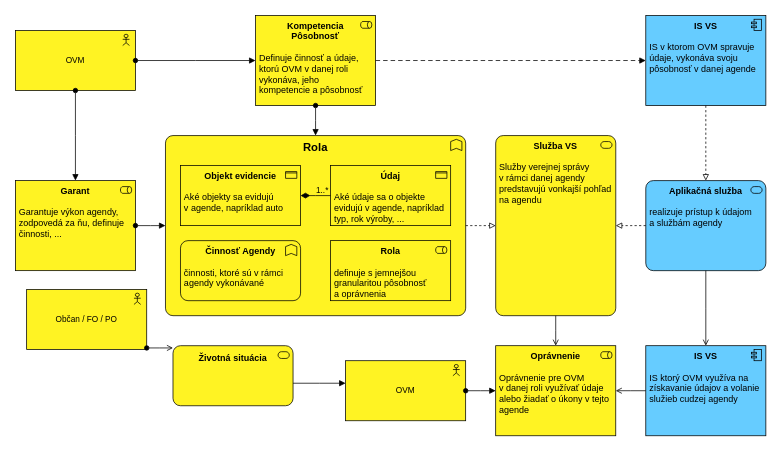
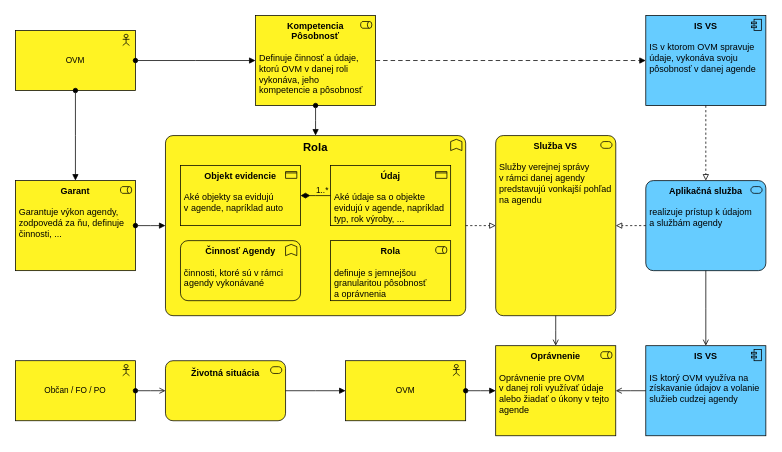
  <mxCell id="0" />
  <mxCell id="1" parent="0" />
  <mxCell id="2" value="&lt;span style=&quot;font-size: 11px;&quot;&gt;OVM&lt;/span&gt;" style="html=1;outlineConnect=0;whiteSpace=wrap;fillColor=#FFF323;shape=mxgraph.archimate3.application;appType=actor;archiType=square;strokeColor=#000000;" parent="1" vertex="1"><mxGeometry x="20" y="40" width="160" height="80" as="geometry" /></mxCell>
  <mxCell id="3" value="&lt;span&gt;Rola&lt;/span&gt;" style="html=1;outlineConnect=0;whiteSpace=wrap;fillColor=#FFF323;shape=mxgraph.archimate3.application;appType=func;archiType=rounded;strokeColor=#000000;verticalAlign=top;fontStyle=1;fontSize=15;" parent="1" vertex="1"><mxGeometry x="220" y="180" width="400" height="240" as="geometry" /></mxCell>
  <mxCell id="4" value="&lt;span style=&quot;font-size: 12px;&quot;&gt;&lt;b&gt;Oprávnenie&lt;/b&gt;&lt;/span&gt;&lt;div&gt;&lt;span style=&quot;font-size: 12px;&quot;&gt;&lt;br&gt;&lt;/span&gt;&lt;/div&gt;&lt;div style=&quot;text-align: left;&quot;&gt;&lt;span style=&quot;font-size: 12px;&quot;&gt;Oprávnenie pre OVM v&lt;/span&gt;&lt;span style=&quot;background-color: transparent; text-align: center;&quot;&gt;&amp;nbsp;d&lt;/span&gt;&lt;span style=&quot;background-color: transparent; color: light-dark(rgb(0, 0, 0), rgb(255, 255, 255));&quot;&gt;anej roli využívať údaje alebo žiadať o úkony v tejto agende&lt;/span&gt;&lt;/div&gt;" style="html=1;outlineConnect=0;whiteSpace=wrap;fillColor=#FFF323;shape=mxgraph.archimate3.application;appType=role;archiType=square;strokeColor=#000000;verticalAlign=top;align=center;spacingLeft=4;spacingRight=4;spacing=2;fontFamily=Helvetica;fontSize=12;fontColor=default;" parent="1" vertex="1"><mxGeometry x="660" y="460" width="160" height="120" as="geometry" /></mxCell>
  <mxCell id="5" value="&lt;b&gt;Rola&lt;/b&gt;&lt;div&gt;&lt;br&gt;&lt;/div&gt;&lt;div style=&quot;text-align: left;&quot;&gt;definuje s jemnejšou granularitou pôsobnosť a&amp;nbsp;oprávnenia&lt;/div&gt;" style="html=1;outlineConnect=0;whiteSpace=wrap;fillColor=#FFF323;shape=mxgraph.archimate3.application;appType=role;archiType=square;strokeColor=#000000;verticalAlign=top;align=center;spacingLeft=4;spacingRight=4;spacing=2;fontFamily=Helvetica;fontSize=12;fontColor=default;" parent="1" vertex="1"><mxGeometry x="440" y="320" width="160" height="80" as="geometry" /></mxCell>
  <mxCell id="6" value="&lt;b&gt;Kompetencia&lt;/b&gt;&lt;div&gt;&lt;b&gt;Pôsobnosť&lt;/b&gt;&lt;b&gt;&lt;br&gt;&lt;/b&gt;&lt;div&gt;&lt;b&gt;&lt;br&gt;&lt;/b&gt;&lt;/div&gt;&lt;div style=&quot;text-align: left;&quot;&gt;Definuje činnosť a údaje, ktorú OVM v danej roli vykonáva, jeho kompetencie a pôsobnosť&lt;/div&gt;&lt;/div&gt;" style="html=1;outlineConnect=0;whiteSpace=wrap;fillColor=#FFF323;shape=mxgraph.archimate3.application;appType=role;archiType=square;strokeColor=#000000;align=center;verticalAlign=top;fontFamily=Helvetica;fontSize=12;fontColor=default;spacing=2;spacingLeft=4;spacingRight=4;" parent="1" vertex="1"><mxGeometry x="340" y="20" width="160" height="120" as="geometry" /></mxCell>
  <mxCell id="7" value="&lt;b&gt;Garant&lt;/b&gt;&lt;div&gt;&lt;br&gt;&lt;/div&gt;&lt;div style=&quot;text-align: left;&quot;&gt;Garantuje výkon agendy, zodpovedá za ňu, definuje činnosti, ...&lt;/div&gt;" style="html=1;outlineConnect=0;whiteSpace=wrap;fillColor=#FFF323;shape=mxgraph.archimate3.application;appType=role;archiType=square;strokeColor=#000000;verticalAlign=top;align=center;spacingLeft=4;spacingRight=4;spacing=2;fontFamily=Helvetica;fontSize=12;fontColor=default;" parent="1" vertex="1"><mxGeometry x="20" y="240" width="160" height="120" as="geometry" /></mxCell>
  <mxCell id="8" value="" style="endArrow=block;html=1;endFill=1;startArrow=oval;startFill=1;edgeStyle=elbowEdgeStyle;elbow=vertical;rounded=0;" parent="1" source="2" target="7" edge="1"><mxGeometry width="160" relative="1" as="geometry"><mxPoint x="100" y="260" as="sourcePoint" /><mxPoint x="180" y="450" as="targetPoint" /></mxGeometry></mxCell>
  <mxCell id="9" value="&lt;b&gt;Činnosť Agendy&lt;/b&gt;&lt;div&gt;&lt;br&gt;&lt;/div&gt;&lt;div style=&quot;text-align: left;&quot;&gt;činnosti, ktoré sú v rámci agendy vykonávané&lt;/div&gt;" style="html=1;outlineConnect=0;whiteSpace=wrap;fillColor=#FFF323;shape=mxgraph.archimate3.application;appType=func;archiType=rounded;strokeColor=#000000;verticalAlign=top;spacing=2;spacingLeft=4;spacingRight=4;" parent="1" vertex="1"><mxGeometry x="240" y="320" width="160" height="80" as="geometry" /></mxCell>
  <mxCell id="10" value="&lt;b&gt;Objekt evidencie&lt;/b&gt;&lt;div&gt;&lt;br&gt;&lt;div&gt;&lt;div style=&quot;text-align: left;&quot;&gt;&lt;span style=&quot;background-color: transparent; color: light-dark(rgb(0, 0, 0), rgb(255, 255, 255));&quot;&gt;Aké objekty sa evidujú v&lt;/span&gt;&lt;span style=&quot;background-color: transparent; text-align: center;&quot;&gt;&amp;nbsp;&lt;/span&gt;&lt;span style=&quot;background-color: transparent; color: light-dark(rgb(0, 0, 0), rgb(255, 255, 255));&quot;&gt;agende, napríklad auto&lt;/span&gt;&lt;/div&gt;&lt;/div&gt;&lt;/div&gt;" style="html=1;outlineConnect=0;whiteSpace=wrap;fillColor=#FFF323;shape=mxgraph.archimate3.application;appType=passive;archiType=square;strokeColor=#000000;verticalAlign=top;spacing=2;spacingLeft=4;spacingRight=4;" parent="1" vertex="1"><mxGeometry x="240" y="220" width="160" height="80" as="geometry" /></mxCell>
  <mxCell id="11" value="&lt;b&gt;Údaj&lt;/b&gt;&lt;div&gt;&lt;br&gt;&lt;div&gt;&lt;div style=&quot;text-align: left;&quot;&gt;&lt;span style=&quot;background-color: transparent; color: light-dark(rgb(0, 0, 0), rgb(255, 255, 255));&quot;&gt;Aké údaje sa o objekte evidujú v agende, napríklad typ, rok výroby, ...&lt;/span&gt;&lt;/div&gt;&lt;div style=&quot;text-align: left;&quot;&gt;&lt;br&gt;&lt;/div&gt;&lt;/div&gt;&lt;/div&gt;" style="html=1;outlineConnect=0;whiteSpace=wrap;fillColor=#FFF323;shape=mxgraph.archimate3.application;appType=passive;archiType=square;strokeColor=#000000;verticalAlign=top;spacing=2;spacingLeft=4;spacingRight=4;" parent="1" vertex="1"><mxGeometry x="440" y="220" width="160" height="80" as="geometry" /></mxCell>
  <mxCell id="12" value="" style="html=1;startArrow=diamondThin;startFill=1;startSize=10;endArrow=none;endFill=0;rounded=0;strokeColor=#000000;edgeStyle=elbowEdgeStyle;horizontal=1;verticalAlign=middle;" parent="1" source="10" target="11" edge="1"><mxGeometry width="160" relative="1" as="geometry"><mxPoint x="325" y="408.5" as="sourcePoint" /><mxPoint x="530" y="628.5" as="targetPoint" /></mxGeometry></mxCell>
  <mxCell id="13" value="1..*" style="edgeLabel;html=1;align=left;verticalAlign=middle;resizable=0;points=[];labelBackgroundColor=none;" parent="12" vertex="1" connectable="0"><mxGeometry relative="1" as="geometry"><mxPoint x="-1" y="-8" as="offset" /></mxGeometry></mxCell>
  <mxCell id="14" value="" style="endArrow=block;html=1;endFill=1;startArrow=oval;startFill=1;edgeStyle=elbowEdgeStyle;elbow=vertical;rounded=0;" parent="1" source="7" target="3" edge="1"><mxGeometry width="160" relative="1" as="geometry"><mxPoint x="-10" y="327" as="sourcePoint" /><mxPoint x="30" y="327" as="targetPoint" /><Array as="points" /></mxGeometry></mxCell>
  <mxCell id="15" value="" style="endArrow=block;html=1;endFill=1;startArrow=oval;startFill=1;edgeStyle=elbowEdgeStyle;elbow=vertical;rounded=0;" parent="1" source="2" target="6" edge="1"><mxGeometry width="160" relative="1" as="geometry"><mxPoint x="300" y="80" as="sourcePoint" /><mxPoint x="50" y="-10" as="targetPoint" /></mxGeometry></mxCell>
  <mxCell id="16" value="" style="endArrow=block;html=1;endFill=1;startArrow=oval;startFill=1;edgeStyle=elbowEdgeStyle;rounded=0;" parent="1" source="6" target="3" edge="1"><mxGeometry width="160" relative="1" as="geometry"><mxPoint x="440" y="-10" as="sourcePoint" /><mxPoint x="440" y="30" as="targetPoint" /></mxGeometry></mxCell>
  <mxCell id="17" value="&lt;b&gt;IS VS&lt;/b&gt;&lt;div&gt;&lt;br&gt;&lt;/div&gt;&lt;div style=&quot;text-align: left;&quot;&gt;IS v ktorom OVM spravuje údaje, vykonáva svoju pôsobnosť v danej agende&lt;/div&gt;" style="html=1;outlineConnect=0;whiteSpace=wrap;fillColor=#66CCFF;shape=mxgraph.archimate3.application;appType=comp;archiType=square;strokeColor=#000000;verticalAlign=top;spacingLeft=4;spacingRight=4;" parent="1" vertex="1"><mxGeometry x="860" y="20" width="160" height="120" as="geometry" /></mxCell>
  <mxCell id="18" value="&lt;b&gt;Aplikačná služba&lt;/b&gt;&lt;div&gt;&lt;br&gt;&lt;/div&gt;&lt;div style=&quot;text-align: left;&quot;&gt;realizuje prístup k údajom a&amp;nbsp;službám agendy&lt;/div&gt;" style="html=1;outlineConnect=0;whiteSpace=wrap;fillColor=#66CCFF;shape=mxgraph.archimate3.application;appType=serv;archiType=rounded;strokeColor=#000000;align=center;verticalAlign=top;spacingLeft=4;spacingRight=4;fontFamily=Helvetica;fontSize=12;fontColor=default;" parent="1" vertex="1"><mxGeometry x="860" y="240" width="160" height="120" as="geometry" /></mxCell>
  <mxCell id="19" value="&lt;span style=&quot;font-size: 11px;&quot;&gt;OVM&lt;/span&gt;" style="html=1;outlineConnect=0;whiteSpace=wrap;fillColor=#FFF323;shape=mxgraph.archimate3.application;appType=actor;archiType=square;strokeColor=#000000;" parent="1" vertex="1"><mxGeometry x="460" y="480" width="160" height="80" as="geometry" /></mxCell>
  <mxCell id="20" value="" style="endArrow=block;html=1;endFill=1;startArrow=oval;startFill=1;edgeStyle=elbowEdgeStyle;elbow=vertical;rounded=0;" parent="1" source="19" target="4" edge="1"><mxGeometry width="160" relative="1" as="geometry"><mxPoint x="350" y="470" as="sourcePoint" /><mxPoint x="350" y="430" as="targetPoint" /></mxGeometry></mxCell>
  <mxCell id="21" value="&lt;b&gt;IS VS&lt;/b&gt;&lt;div&gt;&lt;br&gt;&lt;/div&gt;&lt;div style=&quot;text-align: left;&quot;&gt;IS ktorý OVM využíva na získavanie údajov a volanie služieb cudzej agendy&lt;/div&gt;" style="html=1;outlineConnect=0;whiteSpace=wrap;fillColor=#66CCFF;shape=mxgraph.archimate3.application;appType=comp;archiType=square;strokeColor=#000000;align=center;verticalAlign=top;spacingLeft=4;spacingRight=4;fontFamily=Helvetica;fontSize=12;fontColor=default;" parent="1" vertex="1"><mxGeometry x="860" y="460" width="160" height="120" as="geometry" /></mxCell>
  <mxCell id="22" value="" style="edgeStyle=elbowEdgeStyle;html=1;endArrow=block;elbow=vertical;endFill=0;dashed=1;rounded=0;exitX=1;exitY=0.5;exitDx=0;exitDy=0;exitPerimeter=0;" parent="1" source="3" target="27" edge="1"><mxGeometry width="160" relative="1" as="geometry"><mxPoint x="870" y="380" as="sourcePoint" /><mxPoint x="710" y="380" as="targetPoint" /></mxGeometry></mxCell>
  <mxCell id="23" value="" style="edgeStyle=elbowEdgeStyle;html=1;endArrow=block;elbow=vertical;endFill=0;dashed=1;rounded=0;" parent="1" source="17" target="18" edge="1"><mxGeometry width="160" relative="1" as="geometry"><mxPoint x="870" y="310" as="sourcePoint" /><mxPoint x="830" y="310" as="targetPoint" /></mxGeometry></mxCell>
  <mxCell id="24" value="" style="edgeStyle=elbowEdgeStyle;html=1;endArrow=open;elbow=vertical;endFill=1;rounded=0;" parent="1" source="18" target="21" edge="1"><mxGeometry width="160" relative="1" as="geometry"><mxPoint x="900" y="420" as="sourcePoint" /><mxPoint x="1060" y="420" as="targetPoint" /></mxGeometry></mxCell>
  <mxCell id="25" value="" style="edgeStyle=elbowEdgeStyle;html=1;endArrow=block;dashed=1;elbow=vertical;endFill=1;dashPattern=6 4;rounded=0;" parent="1" source="6" target="17" edge="1"><mxGeometry width="160" relative="1" as="geometry"><mxPoint x="550" y="-30" as="sourcePoint" /><mxPoint x="710" y="-30" as="targetPoint" /></mxGeometry></mxCell>
  <mxCell id="26" value="" style="edgeStyle=elbowEdgeStyle;html=1;endArrow=open;elbow=vertical;endFill=1;rounded=0;" parent="1" source="21" target="4" edge="1"><mxGeometry width="160" relative="1" as="geometry"><mxPoint x="560" y="520" as="sourcePoint" /><mxPoint x="650" y="490" as="targetPoint" /></mxGeometry></mxCell>
  <mxCell id="27" value="&lt;b&gt;Služba VS&lt;/b&gt;&lt;div&gt;&lt;br&gt;&lt;/div&gt;&lt;div style=&quot;text-align: left;&quot;&gt;Služby verejnej správy v&amp;nbsp;rámci danej agendy predstavujú vonkajší pohľad na agendu&lt;/div&gt;" style="html=1;outlineConnect=0;whiteSpace=wrap;fillColor=#FFF323;shape=mxgraph.archimate3.application;appType=serv;archiType=rounded;strokeColor=#000000;align=center;verticalAlign=top;spacingLeft=4;spacingRight=4;fontFamily=Helvetica;fontSize=12;" parent="1" vertex="1"><mxGeometry x="660" y="180" width="160" height="240" as="geometry" /></mxCell>
  <mxCell id="28" value="" style="edgeStyle=elbowEdgeStyle;html=1;endArrow=block;elbow=vertical;endFill=0;dashed=1;rounded=0;" parent="1" source="18" target="27" edge="1"><mxGeometry width="160" relative="1" as="geometry"><mxPoint x="720" y="420" as="sourcePoint" /><mxPoint x="880" y="420" as="targetPoint" /></mxGeometry></mxCell>
  <mxCell id="29" value="" style="edgeStyle=elbowEdgeStyle;html=1;endArrow=open;elbow=vertical;endFill=1;rounded=0;" parent="1" source="27" target="4" edge="1"><mxGeometry width="160" relative="1" as="geometry"><mxPoint x="950" y="370" as="sourcePoint" /><mxPoint x="950" y="470" as="targetPoint" /></mxGeometry></mxCell>
- <mxCell id="30" value="&lt;span style=&quot;font-size: 11px;&quot;&gt;Občan / FO / PO&lt;/span&gt;" style="html=1;outlineConnect=0;whiteSpace=wrap;fillColor=#FFF323;shape=mxgraph.archimate3.application;appType=actor;archiType=square;strokeColor=#000000;" parent="1" vertex="1"><mxGeometry x="35" y="385" width="160" height="80" as="geometry" /></mxCell>
- <mxCell id="31" value="&lt;div&gt;&lt;b&gt;Životná situácia&lt;/b&gt;&lt;/div&gt;" style="html=1;outlineConnect=0;whiteSpace=wrap;fillColor=#FFF323;shape=mxgraph.archimate3.application;appType=serv;archiType=rounded;strokeColor=#000000;fontStyle=0;container=0;verticalAlign=top;spacing=5;" parent="1" vertex="1"><mxGeometry x="230" y="460" width="160" height="80" as="geometry" /></mxCell>
+ <mxCell id="30" value="&lt;span style=&quot;font-size: 11px;&quot;&gt;Občan / FO / PO&lt;/span&gt;" style="html=1;outlineConnect=0;whiteSpace=wrap;fillColor=#FFF323;shape=mxgraph.archimate3.application;appType=actor;archiType=square;strokeColor=#000000;" parent="1" vertex="1"><mxGeometry x="20" y="480" width="160" height="80" as="geometry" /></mxCell>
+ <mxCell id="31" value="&lt;div&gt;&lt;b&gt;Životná situácia&lt;/b&gt;&lt;/div&gt;" style="html=1;outlineConnect=0;whiteSpace=wrap;fillColor=#FFF323;shape=mxgraph.archimate3.application;appType=serv;archiType=rounded;strokeColor=#000000;fontStyle=0;container=0;verticalAlign=top;spacing=5;" parent="1" vertex="1"><mxGeometry x="220" y="480" width="160" height="80" as="geometry" /></mxCell>
  <mxCell id="32" value="" style="endArrow=open;html=1;endFill=1;startArrow=oval;startFill=1;edgeStyle=elbowEdgeStyle;elbow=vertical;rounded=0;" parent="1" source="30" target="31" edge="1"><mxGeometry width="160" relative="1" as="geometry"><mxPoint x="140" y="430" as="sourcePoint" /><mxPoint x="300" y="430" as="targetPoint" /></mxGeometry></mxCell>
  <mxCell id="33" value="" style="edgeStyle=elbowEdgeStyle;html=1;endArrow=block;dashed=0;elbow=vertical;endFill=1;rounded=0;" parent="1" source="31" target="19" edge="1"><mxGeometry width="160" relative="1" as="geometry"><mxPoint x="260" y="450" as="sourcePoint" /><mxPoint x="420" y="450" as="targetPoint" /></mxGeometry></mxCell>
